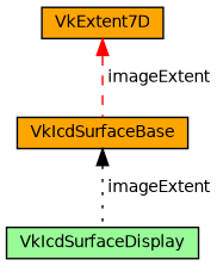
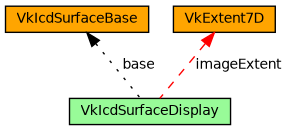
  digraph {
    node [color=black fillcolor=orange fontname=Helvetica fontsize=10 shape=record style=filled]
    edge [dir=back fontname=Helvetica fontsize=10 labelfontname=Helvetica labelfontsize=10]
    n1 [fillcolor=palegreen fontcolor=black height=0.2 label=VkIcdSurfaceDisplay width=0.4]
    n2 [height=0.2 label=VkIcdSurfaceBase width=0.4]
    n3 [height=0.2 label=VkExtent7D width=0.4]
-   n2 -> n1 [color=black label=" imageExtent" style=dotted]
-   n3 -> n2 [color=red label=" imageExtent" style=dashed]
+   n2 -> n1 [color=black label=" base" style=dotted]
+   n3 -> n1 [color=red label=" imageExtent" style=dashed]
  }
